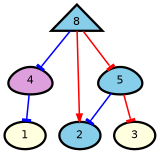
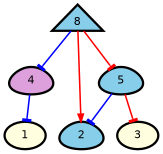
  digraph {
    fontname="DejaVu Sans"
    node [fillcolor=skyblue fontname="DejaVu Sans" penwidth=3 style=filled]
    edge [arrowhead=tee color=blue fontname="DejaVu Sans" penwidth=2]
    n1 [label=8 shape=triangle]
    n2 [fillcolor=plum label=4 shape=egg]
    n3 [label=5 shape=egg]
-   n4 [label=2]
+   n4 [label=2 shape=egg]
    n5 [fillcolor=lightyellow label=1]
    n6 [fillcolor=lightyellow label=3]
    n1 -> n2
    n1 -> n3 [color=red]
    n1 -> n4 [arrowhead=normal color=red]
    n2 -> n5
    n3 -> n4
    n3 -> n6 [color=red]
  }
